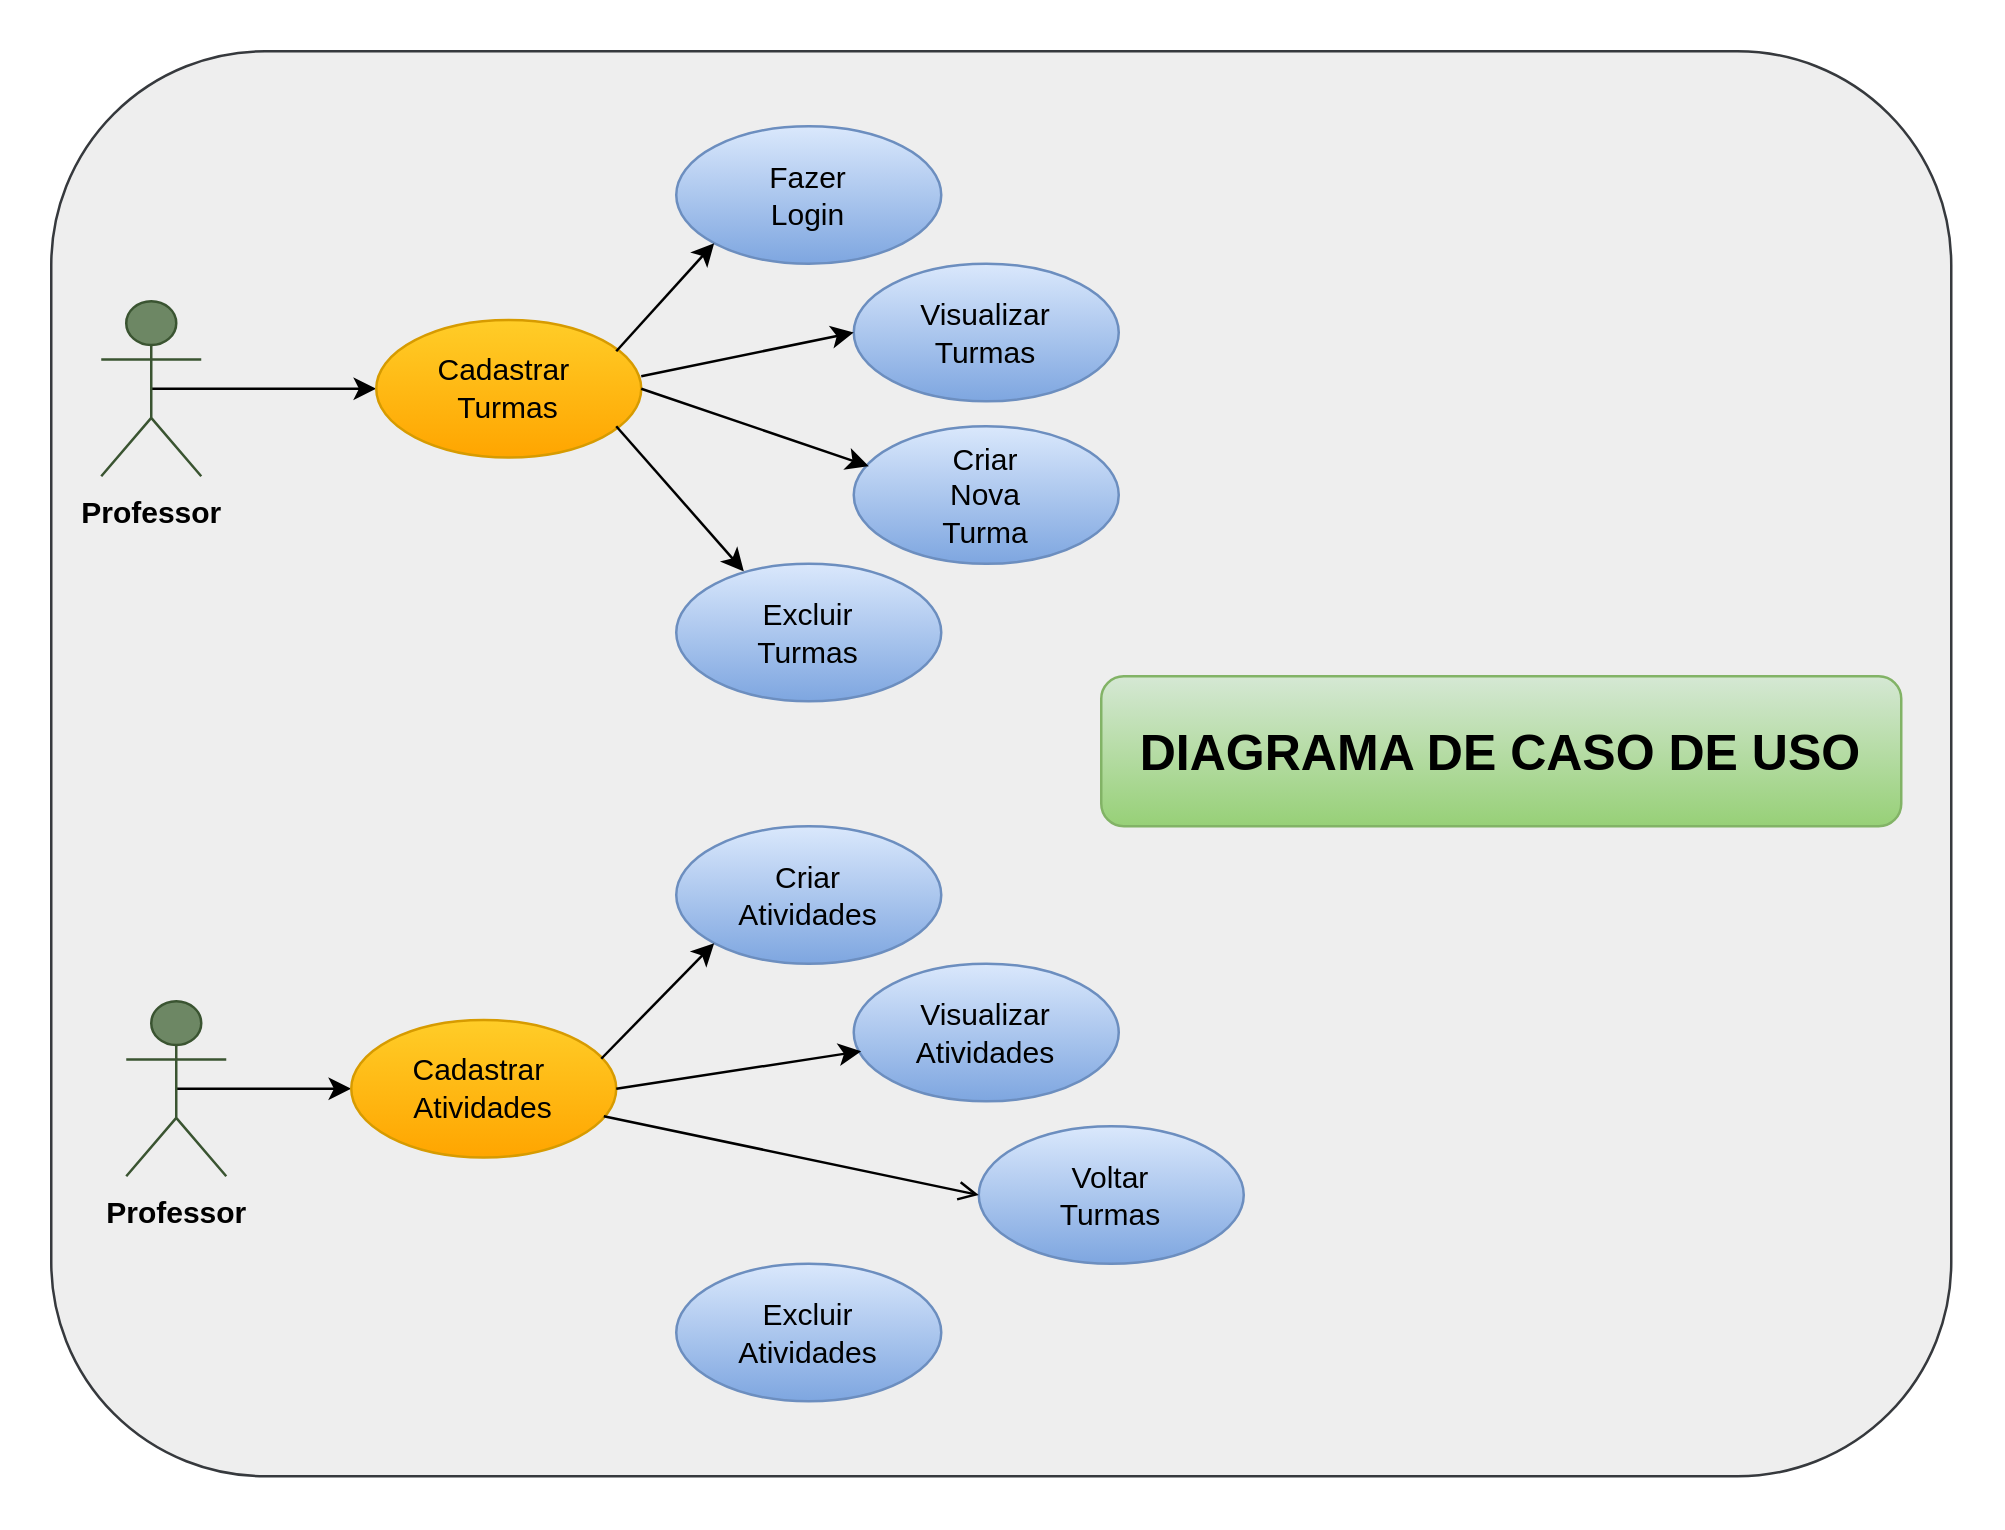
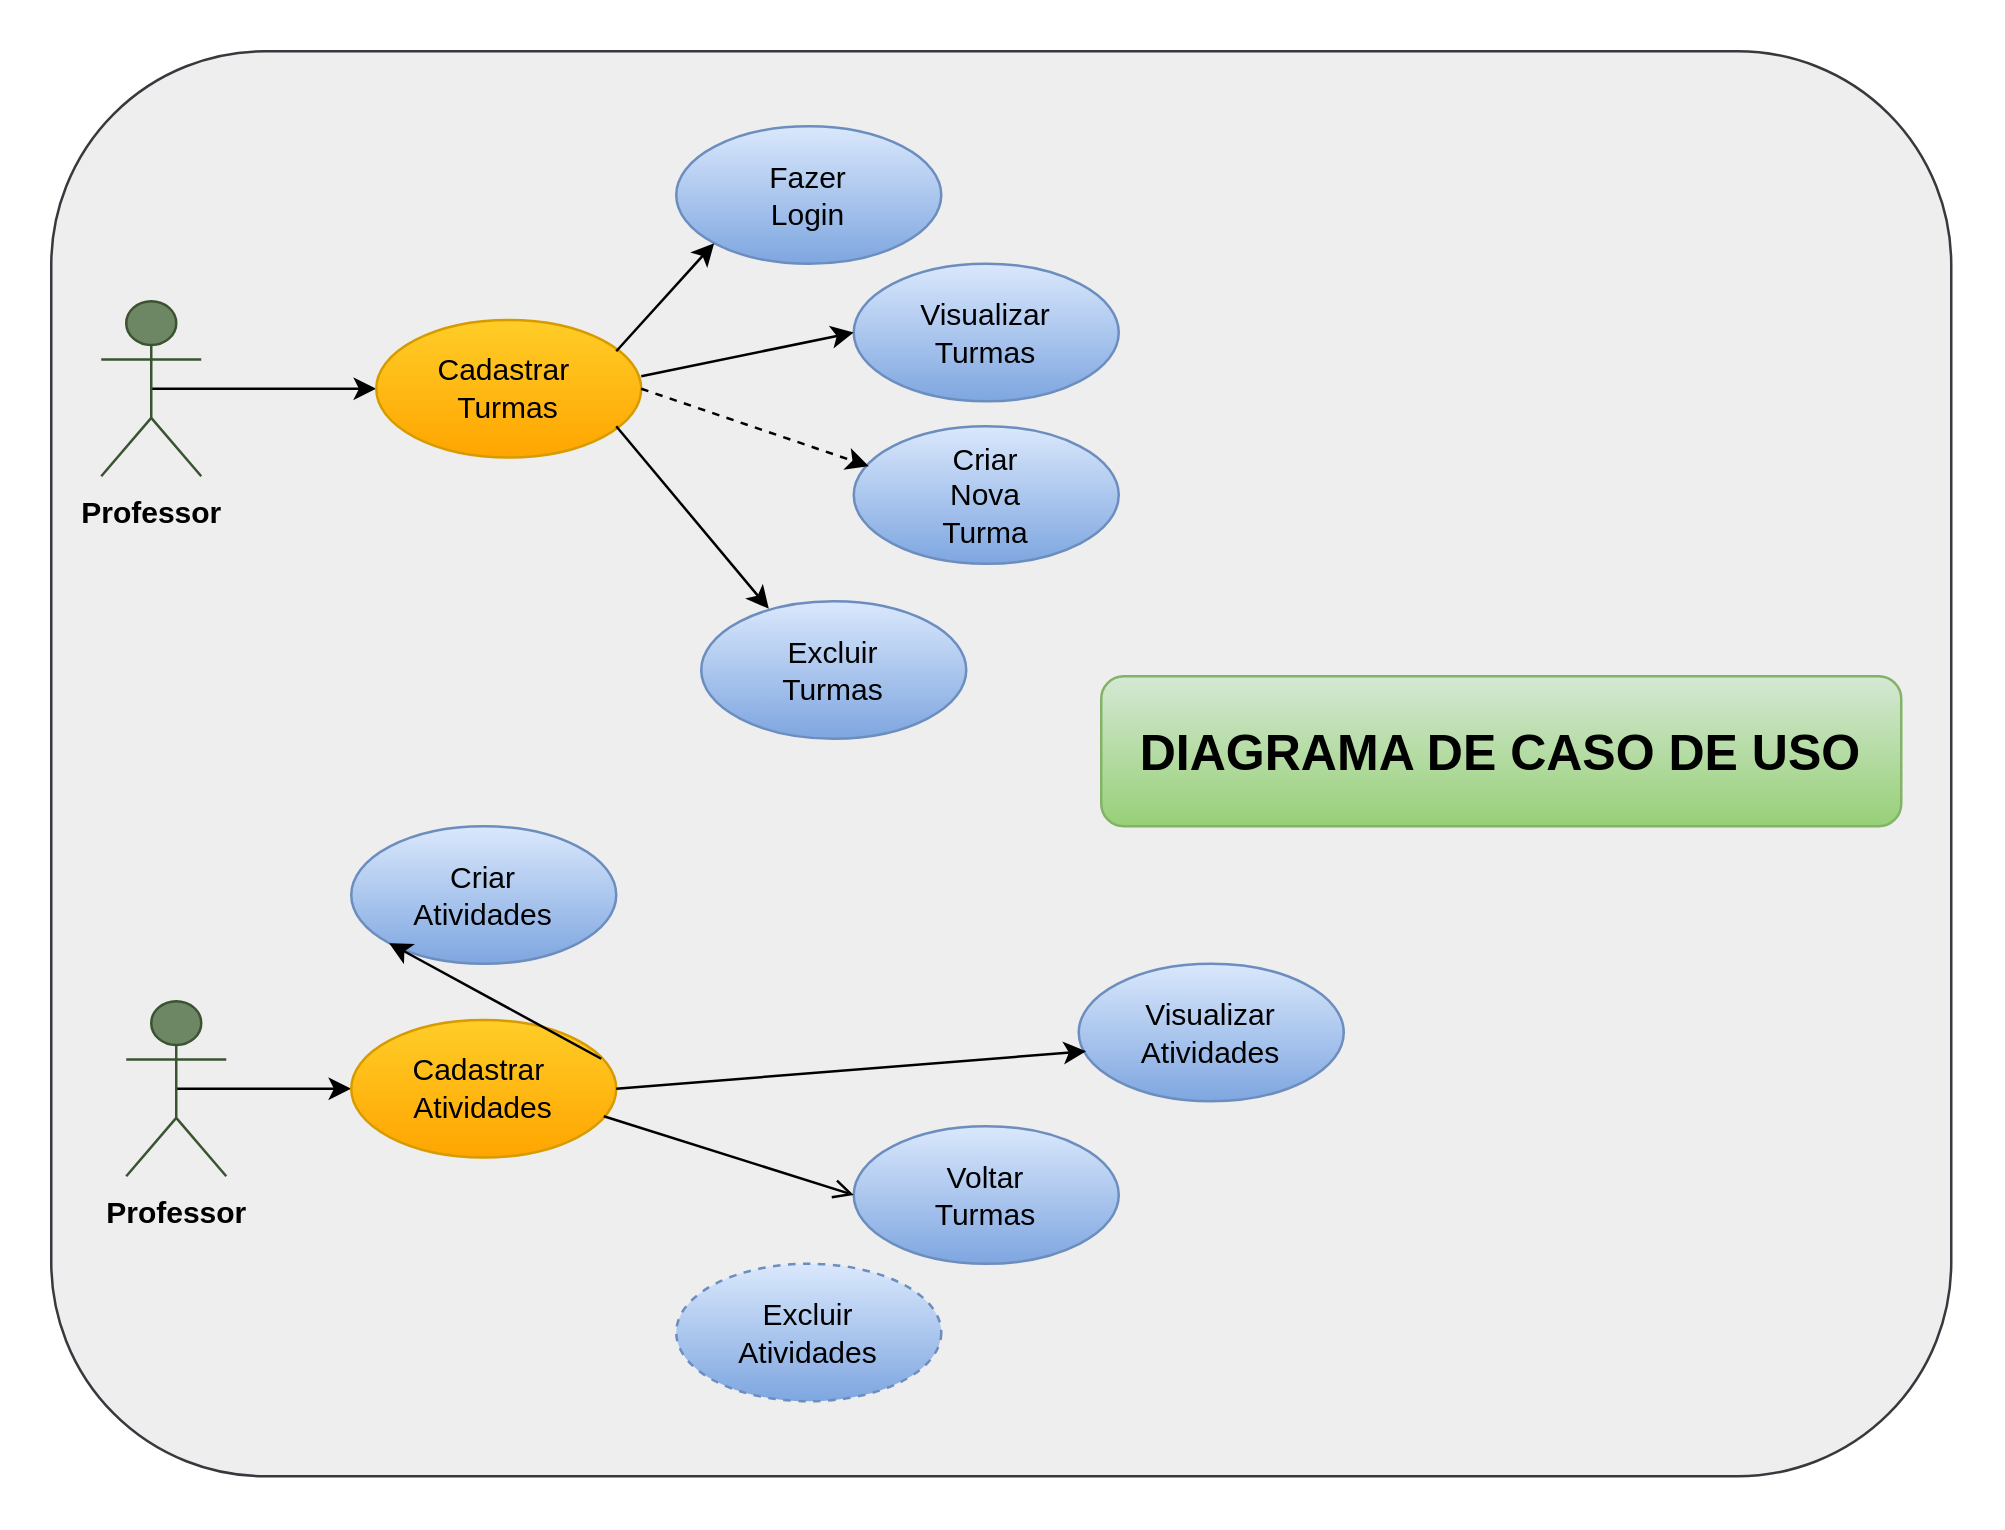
  <mxCell id="0" />
  <mxCell id="1" parent="0" />
  <mxCell id="2" value="" style="rounded=1;whiteSpace=wrap;html=1;fillColor=#eeeeee;strokeColor=#36393d;" vertex="1" parent="1"><mxGeometry x="20" y="20" width="760" height="570" as="geometry" /></mxCell>
  <mxCell id="3" value="&lt;b&gt;&lt;font style=&quot;font-size: 20px;&quot;&gt;DIAGRAMA DE CASO DE USO&lt;/font&gt;&lt;/b&gt;" style="rounded=1;whiteSpace=wrap;html=1;fillColor=#d5e8d4;gradientColor=#97d077;strokeColor=#82b366;" vertex="1" parent="1"><mxGeometry x="440" y="270" width="320" height="60" as="geometry" /></mxCell>
  <mxCell id="4" style="edgeStyle=orthogonalEdgeStyle;rounded=0;orthogonalLoop=1;jettySize=auto;html=1;exitX=0.5;exitY=0.5;exitDx=0;exitDy=0;exitPerimeter=0;" edge="1" parent="1" source="5" target="8"><mxGeometry relative="1" as="geometry"><mxPoint x="220" y="155" as="targetPoint" /></mxGeometry></mxCell>
  <mxCell id="5" value="" style="shape=umlActor;verticalLabelPosition=bottom;verticalAlign=top;html=1;fillColor=#6d8764;strokeColor=#3A5431;fontColor=#ffffff;fontStyle=1" vertex="1" parent="1"><mxGeometry x="40" y="120" width="40" height="70" as="geometry" /></mxCell>
  <mxCell id="6" style="edgeStyle=orthogonalEdgeStyle;rounded=0;orthogonalLoop=1;jettySize=auto;html=1;exitX=0.5;exitY=0.5;exitDx=0;exitDy=0;exitPerimeter=0;" edge="1" parent="1" source="7"><mxGeometry relative="1" as="geometry"><mxPoint x="140" y="435" as="targetPoint" /></mxGeometry></mxCell>
  <mxCell id="7" value="" style="shape=umlActor;verticalLabelPosition=bottom;verticalAlign=top;html=1;fillColor=#6d8764;strokeColor=#3A5431;fontColor=#ffffff;" vertex="1" parent="1"><mxGeometry x="50" y="400" width="40" height="70" as="geometry" /></mxCell>
  <mxCell id="8" value="Cadastrar&amp;nbsp;&lt;div&gt;Turmas&lt;/div&gt;" style="ellipse;whiteSpace=wrap;html=1;fillColor=#ffcd28;gradientColor=#ffa500;strokeColor=#d79b00;" vertex="1" parent="1"><mxGeometry x="150" y="127.5" width="106" height="55" as="geometry" /></mxCell>
  <mxCell id="9" value="Cadastrar&amp;nbsp;&lt;div&gt;Atividades&lt;/div&gt;" style="ellipse;whiteSpace=wrap;html=1;fillColor=#ffcd28;gradientColor=#ffa500;strokeColor=#d79b00;" vertex="1" parent="1"><mxGeometry x="140" y="407.5" width="106" height="55" as="geometry" /></mxCell>
  <mxCell id="10" value="Fazer&lt;div&gt;Login&lt;/div&gt;" style="ellipse;whiteSpace=wrap;html=1;fillColor=#dae8fc;gradientColor=#7ea6e0;strokeColor=#6c8ebf;" vertex="1" parent="1"><mxGeometry x="270" y="50" width="106" height="55" as="geometry" /></mxCell>
  <mxCell id="11" value="Visualizar&lt;div&gt;Turmas&lt;/div&gt;" style="ellipse;whiteSpace=wrap;html=1;fillColor=#dae8fc;gradientColor=#7ea6e0;strokeColor=#6c8ebf;" vertex="1" parent="1"><mxGeometry x="341" y="105" width="106" height="55" as="geometry" /></mxCell>
  <mxCell id="12" value="Criar&lt;div&gt;Nova&lt;/div&gt;&lt;div&gt;Turma&lt;/div&gt;" style="ellipse;whiteSpace=wrap;html=1;fillColor=#dae8fc;gradientColor=#7ea6e0;strokeColor=#6c8ebf;" vertex="1" parent="1"><mxGeometry x="341" y="170" width="106" height="55" as="geometry" /></mxCell>
- <mxCell id="13" value="Excluir&lt;div&gt;Turmas&lt;/div&gt;" style="ellipse;whiteSpace=wrap;html=1;fillColor=#dae8fc;gradientColor=#7ea6e0;strokeColor=#6c8ebf;" vertex="1" parent="1"><mxGeometry x="270" y="225" width="106" height="55" as="geometry" /></mxCell>
- <mxCell id="14" value="Criar&lt;div&gt;Atividades&lt;/div&gt;" style="ellipse;whiteSpace=wrap;html=1;fillColor=#dae8fc;gradientColor=#7ea6e0;strokeColor=#6c8ebf;" vertex="1" parent="1"><mxGeometry x="270" y="330" width="106" height="55" as="geometry" /></mxCell>
- <mxCell id="15" value="Visualizar&lt;div&gt;Atividades&lt;/div&gt;" style="ellipse;whiteSpace=wrap;html=1;fillColor=#dae8fc;gradientColor=#7ea6e0;strokeColor=#6c8ebf;" vertex="1" parent="1"><mxGeometry x="341" y="385" width="106" height="55" as="geometry" /></mxCell>
- <mxCell id="16" value="Voltar&lt;div&gt;Turmas&lt;/div&gt;" style="ellipse;whiteSpace=wrap;html=1;fillColor=#dae8fc;gradientColor=#7ea6e0;strokeColor=#6c8ebf;" vertex="1" parent="1"><mxGeometry x="391" y="450" width="106" height="55" as="geometry" /></mxCell>
- <mxCell id="17" value="Excluir&lt;div&gt;Atividades&lt;/div&gt;" style="ellipse;whiteSpace=wrap;html=1;fillColor=#dae8fc;gradientColor=#7ea6e0;strokeColor=#6c8ebf;" vertex="1" parent="1"><mxGeometry x="270" y="505" width="106" height="55" as="geometry" /></mxCell>
+ <mxCell id="13" value="Excluir&lt;div&gt;Turmas&lt;/div&gt;" style="ellipse;whiteSpace=wrap;html=1;fillColor=#dae8fc;gradientColor=#7ea6e0;strokeColor=#6c8ebf;" vertex="1" parent="1"><mxGeometry x="280" y="240" width="106" height="55" as="geometry" /></mxCell>
+ <mxCell id="14" value="Criar&lt;div&gt;Atividades&lt;/div&gt;" style="ellipse;whiteSpace=wrap;html=1;fillColor=#dae8fc;gradientColor=#7ea6e0;strokeColor=#6c8ebf;" vertex="1" parent="1"><mxGeometry x="140" y="330" width="106" height="55" as="geometry" /></mxCell>
+ <mxCell id="15" value="Visualizar&lt;div&gt;Atividades&lt;/div&gt;" style="ellipse;whiteSpace=wrap;html=1;fillColor=#dae8fc;gradientColor=#7ea6e0;strokeColor=#6c8ebf;" vertex="1" parent="1"><mxGeometry x="431" y="385" width="106" height="55" as="geometry" /></mxCell>
+ <mxCell id="16" value="Voltar&lt;div&gt;Turmas&lt;/div&gt;" style="ellipse;whiteSpace=wrap;html=1;fillColor=#dae8fc;gradientColor=#7ea6e0;strokeColor=#6c8ebf;" vertex="1" parent="1"><mxGeometry x="341" y="450" width="106" height="55" as="geometry" /></mxCell>
+ <mxCell id="17" value="Excluir&lt;div&gt;Atividades&lt;/div&gt;" style="ellipse;whiteSpace=wrap;html=1;fillColor=#dae8fc;gradientColor=#7ea6e0;strokeColor=#6c8ebf;dashed=1;" vertex="1" parent="1"><mxGeometry x="270" y="505" width="106" height="55" as="geometry" /></mxCell>
  <mxCell id="18" value="" style="endArrow=classic;html=1;rounded=0;entryX=0;entryY=1;entryDx=0;entryDy=0;" edge="1" parent="1" target="10"><mxGeometry width="50" height="50" relative="1" as="geometry"><mxPoint x="246" y="140" as="sourcePoint" /><mxPoint x="296" y="90" as="targetPoint" /></mxGeometry></mxCell>
  <mxCell id="19" value="" style="endArrow=classic;html=1;rounded=0;entryX=0;entryY=0.5;entryDx=0;entryDy=0;" edge="1" parent="1" target="11"><mxGeometry width="50" height="50" relative="1" as="geometry"><mxPoint x="256" y="150" as="sourcePoint" /><mxPoint x="295" y="107" as="targetPoint" /></mxGeometry></mxCell>
- <mxCell id="20" value="" style="endArrow=classic;html=1;rounded=0;entryX=0.057;entryY=0.291;entryDx=0;entryDy=0;exitX=1;exitY=0.5;exitDx=0;exitDy=0;entryPerimeter=0;" edge="1" parent="1" source="8" target="12"><mxGeometry width="50" height="50" relative="1" as="geometry"><mxPoint x="266" y="160" as="sourcePoint" /><mxPoint x="351" y="143" as="targetPoint" /></mxGeometry></mxCell>
+ <mxCell id="20" value="" style="endArrow=classic;html=1;rounded=0;entryX=0.057;entryY=0.291;entryDx=0;entryDy=0;exitX=1;exitY=0.5;exitDx=0;exitDy=0;entryPerimeter=0;dashed=1;" edge="1" parent="1" source="8" target="12"><mxGeometry width="50" height="50" relative="1" as="geometry"><mxPoint x="266" y="160" as="sourcePoint" /><mxPoint x="351" y="143" as="targetPoint" /></mxGeometry></mxCell>
  <mxCell id="21" value="" style="endArrow=classic;html=1;rounded=0;entryX=0.255;entryY=0.055;entryDx=0;entryDy=0;exitX=1;exitY=0.5;exitDx=0;exitDy=0;entryPerimeter=0;" edge="1" parent="1" target="13"><mxGeometry width="50" height="50" relative="1" as="geometry"><mxPoint x="246" y="170" as="sourcePoint" /><mxPoint x="337" y="201" as="targetPoint" /></mxGeometry></mxCell>
  <mxCell id="22" value="" style="endArrow=classic;html=1;rounded=0;entryX=0;entryY=1;entryDx=0;entryDy=0;" edge="1" parent="1" target="14"><mxGeometry width="50" height="50" relative="1" as="geometry"><mxPoint x="240" y="423" as="sourcePoint" /><mxPoint x="279" y="380" as="targetPoint" /></mxGeometry></mxCell>
  <mxCell id="23" value="" style="endArrow=classic;html=1;rounded=0;entryX=0.028;entryY=0.636;entryDx=0;entryDy=0;entryPerimeter=0;exitX=1;exitY=0.5;exitDx=0;exitDy=0;" edge="1" parent="1" source="9" target="15"><mxGeometry width="50" height="50" relative="1" as="geometry"><mxPoint x="250" y="435" as="sourcePoint" /><mxPoint x="295" y="387" as="targetPoint" /></mxGeometry></mxCell>
  <mxCell id="24" value="" style="endArrow=open;html=1;rounded=0;exitX=0.953;exitY=0.7;exitDx=0;exitDy=0;exitPerimeter=0;entryX=0;entryY=0.5;entryDx=0;entryDy=0;" edge="1" parent="1" source="9" target="16"><mxGeometry width="50" height="50" relative="1" as="geometry"><mxPoint x="256" y="445" as="sourcePoint" /><mxPoint x="340" y="470" as="targetPoint" /></mxGeometry></mxCell>
  <mxCell id="25" value="&lt;b&gt;Professor&lt;/b&gt;" style="text;html=1;align=center;verticalAlign=middle;resizable=0;points=[];autosize=1;strokeColor=none;fillColor=none;" vertex="1" parent="1"><mxGeometry x="20" y="190" width="80" height="30" as="geometry" /></mxCell>
  <mxCell id="26" value="&lt;b&gt;Professor&lt;/b&gt;" style="text;html=1;align=center;verticalAlign=middle;resizable=0;points=[];autosize=1;strokeColor=none;fillColor=none;" vertex="1" parent="1"><mxGeometry x="30" y="470" width="80" height="30" as="geometry" /></mxCell>
